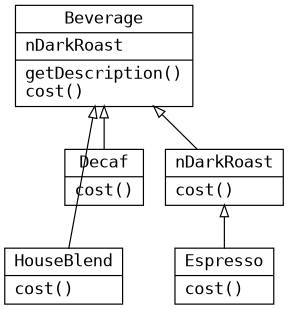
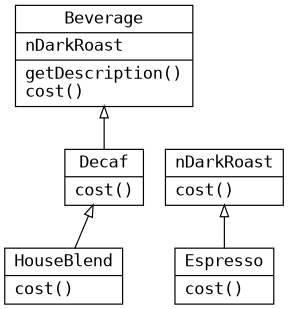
  digraph {
    rankdir=BT
    splines=line
    node [fontname="Consolas,Monaca" shape=record]
    edge [arrowhead=empty]
    n1 [label="{Beverage|nDarkRoast\l|getDescription()\lcost()\l}"]
    n2 [label="{<d0>HouseBlend|cost()\l}"]
    n3 [label="{<d0>nDarkRoast|cost()\l}"]
    n4 [label="{<d0>Decaf|cost()\l}"]
    n5 [label="{<d0>Espresso|cost()\l}"]
-   n2 -> n1
-   n3 -> n1
+   n2 -> n4
    n4 -> n1
    n5 -> n3
  }
